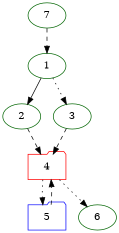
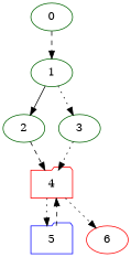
  digraph {
    node [color=darkgreen shape=ellipse]
    edge [style=dotted]
-   0 [label=7]
+   0
    1
    2
    3
    4 [color=red shape=folder]
    5 [color=blue shape=folder]
-   6
+   6 [color=red]
    0 -> 1 [style=dashed]
    1 -> 2 [style=solid]
    1 -> 3
    2 -> 4 [style=dashed]
-   3 -> 4 [style=dashed]
+   3 -> 4
    4 -> 5
    4 -> 6
    5 -> 4 [style=dashed]
  }
